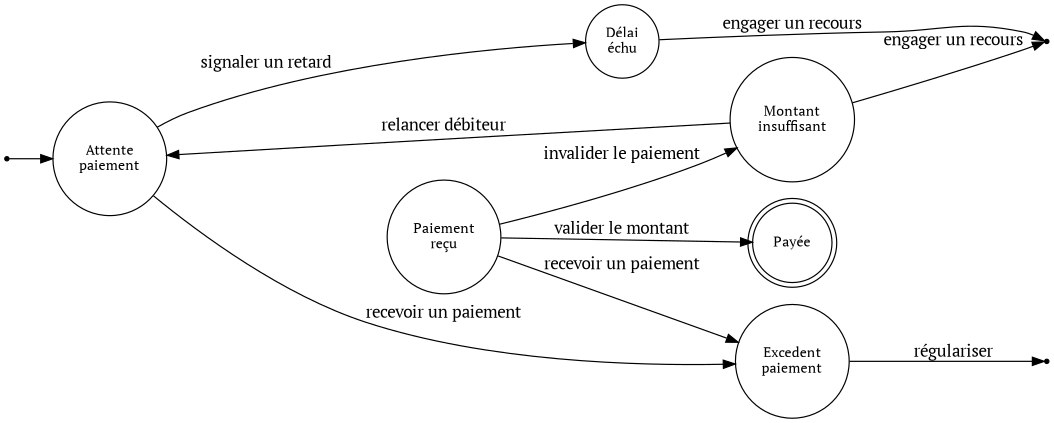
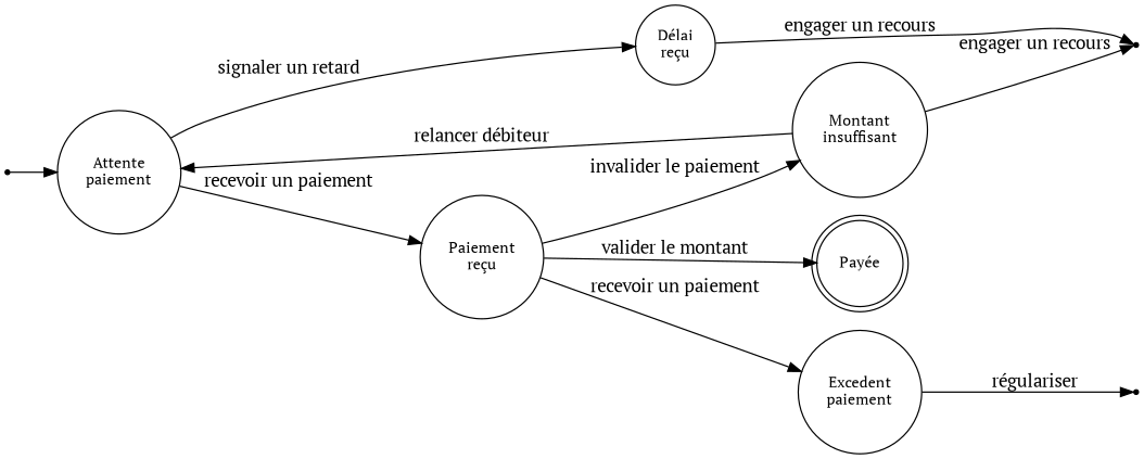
  digraph {
    fontname="PT Serif"
    rankdir=LR
    node [fontname="PT Serif" shape=circle fontsize=12]
    edge [fontname="PT Serif"]
    emise [shape=point fontsize=""]
    n2 [label="Attente\npaiement"]
-   n3 [label="Délai\néchu"]
+   n3 [label="Délai\nreçu"]
    n4 [label="Paiement\nreçu"]
    report [shape=point fontsize=""]
    regulate [shape=point fontsize=""]
    n7 [label="Payée" shape=doublecircle]
    n8 [label="Montant\ninsuffisant"]
    n9 [label="Excedent\npaiement"]
    emise -> n2
    n2 -> n3 [label="signaler un retard"]
-   n2 -> n9 [label="recevoir un paiement"]
+   n2 -> n4 [label="recevoir un paiement"]
    n3 -> report [label="engager un recours"]
    n4 -> n7 [label="valider le montant"]
    n4 -> n8 [label="invalider le paiement"]
    n4 -> n9 [label="recevoir un paiement"]
    n8 -> n2 [label="relancer débiteur"]
    n8 -> report [label="engager un recours"]
    n9 -> regulate [label="régulariser"]
  }
